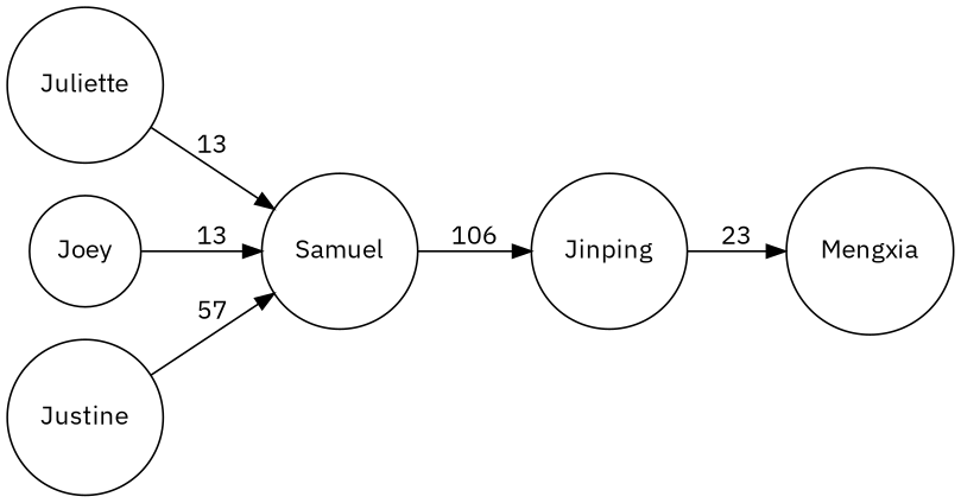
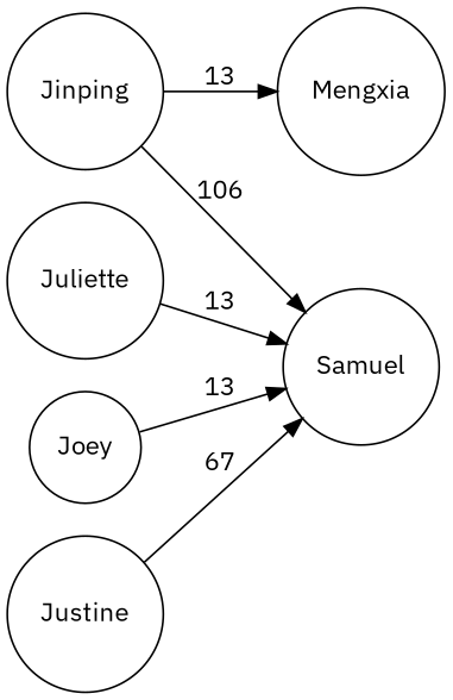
  digraph {
    fontname="IBM Plex Sans"
    rankdir=LR
    node [fontname="IBM Plex Sans" shape=circle]
    edge [fontname="IBM Plex Sans"]
    Samuel
    Jinping
    Mengxia
    Juliette
    Joey
    Justine
-   Samuel -> Jinping [label=106]
-   Jinping -> Mengxia [label=23]
+   Jinping -> Samuel [label=106]
+   Jinping -> Mengxia [label=13]
    Juliette -> Samuel [label=13]
    Joey -> Samuel [label=13]
-   Justine -> Samuel [label=57]
+   Justine -> Samuel [label=67]
  }
